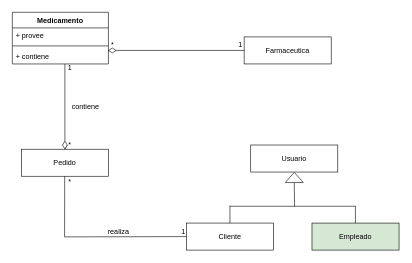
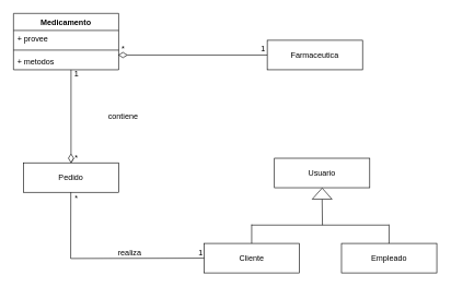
  <mxCell id="0" />
  <mxCell id="1" parent="0" />
  <mxCell id="2" value="&lt;font style=&quot;font-size: 12px&quot;&gt;Farmaceutica&lt;/font&gt;" style="rounded=0;whiteSpace=wrap;html=1;fontSize=12;align=center;" vertex="1" parent="1"><mxGeometry x="406" y="61" width="145" height="45" as="geometry" /></mxCell>
  <mxCell id="3" value="&lt;font style=&quot;font-size: 12px&quot;&gt;Pedido&lt;/font&gt;" style="rounded=0;whiteSpace=wrap;html=1;fontSize=12;align=center;" vertex="1" parent="1"><mxGeometry x="35" y="248" width="145" height="45" as="geometry" /></mxCell>
  <mxCell id="4" value="&lt;font style=&quot;font-size: 12px&quot;&gt;Usuario&lt;/font&gt;" style="rounded=0;whiteSpace=wrap;html=1;fontSize=12;align=center;" vertex="1" parent="1"><mxGeometry x="417" y="241" width="145" height="45" as="geometry" /></mxCell>
  <mxCell id="5" value="&lt;font style=&quot;font-size: 12px&quot;&gt;Cliente&lt;/font&gt;" style="rounded=0;whiteSpace=wrap;html=1;fontSize=12;align=center;" vertex="1" parent="1"><mxGeometry x="310" y="371" width="145" height="45" as="geometry" /></mxCell>
- <mxCell id="6" value="&lt;font style=&quot;font-size: 12px&quot;&gt;Empleado&lt;/font&gt;" style="rounded=0;whiteSpace=wrap;html=1;fontSize=12;align=center;fillColor=#d5e8d4;" vertex="1" parent="1"><mxGeometry x="519" y="371" width="145" height="45" as="geometry" /></mxCell>
+ <mxCell id="6" value="&lt;font style=&quot;font-size: 12px&quot;&gt;Empleado&lt;/font&gt;" style="rounded=0;whiteSpace=wrap;html=1;fontSize=12;align=center;" vertex="1" parent="1"><mxGeometry x="519" y="371" width="145" height="45" as="geometry" /></mxCell>
  <mxCell id="7" value="" style="endArrow=none;html=1;strokeWidth=1;fontSize=12;entryX=0;entryY=0.5;entryDx=0;entryDy=0;" edge="1" parent="1" target="11"><mxGeometry width="50" height="50" relative="1" as="geometry"><mxPoint x="490" y="343" as="sourcePoint" /><mxPoint x="490" y="310" as="targetPoint" /></mxGeometry></mxCell>
  <mxCell id="8" value="" style="endArrow=none;html=1;strokeWidth=1;fontSize=12;" edge="1" parent="1"><mxGeometry width="50" height="50" relative="1" as="geometry"><mxPoint x="591.36" y="371" as="sourcePoint" /><mxPoint x="591.36" y="342" as="targetPoint" /></mxGeometry></mxCell>
  <mxCell id="9" value="" style="endArrow=none;html=1;strokeWidth=1;fontSize=12;" edge="1" parent="1"><mxGeometry width="50" height="50" relative="1" as="geometry"><mxPoint x="382.36" y="371" as="sourcePoint" /><mxPoint x="382.36" y="342" as="targetPoint" /></mxGeometry></mxCell>
  <mxCell id="10" value="" style="endArrow=none;html=1;strokeWidth=1;fontSize=12;" edge="1" parent="1"><mxGeometry width="50" height="50" relative="1" as="geometry"><mxPoint x="382" y="343" as="sourcePoint" /><mxPoint x="591" y="343" as="targetPoint" /></mxGeometry></mxCell>
  <mxCell id="11" value="" style="triangle;whiteSpace=wrap;html=1;fontSize=12;align=center;rotation=-90;" vertex="1" parent="1"><mxGeometry x="481" y="280" width="17" height="30" as="geometry" /></mxCell>
  <mxCell id="12" value="" style="endArrow=none;html=1;strokeWidth=1;fontSize=12;entryX=0;entryY=0.5;entryDx=0;entryDy=0;exitX=1;exitY=0.5;exitDx=0;exitDy=0;" edge="1" parent="1" source="18" target="2"><mxGeometry width="50" height="50" relative="1" as="geometry"><mxPoint x="182" y="84" as="sourcePoint" /><mxPoint x="449" y="251" as="targetPoint" /></mxGeometry></mxCell>
  <mxCell id="13" value="" style="endArrow=none;html=1;strokeWidth=1;fontSize=12;exitX=0.5;exitY=1;exitDx=0;exitDy=0;entryX=0.5;entryY=0;entryDx=0;entryDy=0;" edge="1" parent="1" source="22" target="3"><mxGeometry width="50" height="50" relative="1" as="geometry"><mxPoint x="190" y="93.5" as="sourcePoint" /><mxPoint x="108" y="245" as="targetPoint" /></mxGeometry></mxCell>
  <mxCell id="14" value="" style="endArrow=none;html=1;strokeWidth=1;fontSize=12;exitX=0.5;exitY=1;exitDx=0;exitDy=0;" edge="1" parent="1"><mxGeometry width="50" height="50" relative="1" as="geometry"><mxPoint x="107.16" y="293" as="sourcePoint" /><mxPoint x="107" y="394" as="targetPoint" /></mxGeometry></mxCell>
  <mxCell id="15" value="" style="endArrow=none;html=1;strokeWidth=1;fontSize=12;exitX=0;exitY=0.5;exitDx=0;exitDy=0;" edge="1" parent="1" source="5"><mxGeometry width="50" height="50" relative="1" as="geometry"><mxPoint x="117.16" y="303" as="sourcePoint" /><mxPoint x="107" y="394" as="targetPoint" /></mxGeometry></mxCell>
- <mxCell id="16" value="contiene" style="text;html=1;strokeColor=none;fillColor=none;align=center;verticalAlign=middle;whiteSpace=wrap;rounded=0;fontSize=12;" vertex="1" parent="1"><mxGeometry x="122" y="167" width="40" height="20" as="geometry" /></mxCell>
+ <mxCell id="16" value="contiene" style="text;html=1;strokeColor=none;fillColor=none;align=center;verticalAlign=middle;whiteSpace=wrap;rounded=0;fontSize=12;" vertex="1" parent="1"><mxGeometry x="167" y="167" width="40" height="20" as="geometry" /></mxCell>
  <mxCell id="17" value="realiza" style="text;html=1;strokeColor=none;fillColor=none;align=center;verticalAlign=middle;whiteSpace=wrap;rounded=0;fontSize=12;" vertex="1" parent="1"><mxGeometry x="177" y="376" width="40" height="20" as="geometry" /></mxCell>
  <mxCell id="18" value="" style="rhombus;whiteSpace=wrap;html=1;fontSize=12;align=center;" vertex="1" parent="1"><mxGeometry x="180" y="79.5" width="13" height="8" as="geometry" /></mxCell>
  <mxCell id="19" value="" style="endArrow=none;html=1;strokeWidth=1;fontSize=12;entryX=0;entryY=0.5;entryDx=0;entryDy=0;exitX=1;exitY=0.5;exitDx=0;exitDy=0;" edge="1" parent="1" target="18"><mxGeometry width="50" height="50" relative="1" as="geometry"><mxPoint x="180" y="83.5" as="sourcePoint" /><mxPoint x="406" y="83.5" as="targetPoint" /></mxGeometry></mxCell>
  <mxCell id="20" value="*" style="text;html=1;strokeColor=none;fillColor=none;align=center;verticalAlign=middle;whiteSpace=wrap;rounded=0;fontSize=12;" vertex="1" parent="1"><mxGeometry x="166.5" y="64" width="40" height="20" as="geometry" /></mxCell>
  <mxCell id="21" value="1" style="text;html=1;strokeColor=none;fillColor=none;align=center;verticalAlign=middle;whiteSpace=wrap;rounded=0;fontSize=12;" vertex="1" parent="1"><mxGeometry x="380" y="64" width="40" height="20" as="geometry" /></mxCell>
  <mxCell id="22" value="" style="rhombus;whiteSpace=wrap;html=1;fontSize=12;align=center;rotation=-90;" vertex="1" parent="1"><mxGeometry x="101" y="237" width="13" height="8" as="geometry" /></mxCell>
  <mxCell id="23" value="" style="endArrow=none;html=1;strokeWidth=1;fontSize=12;exitX=0.5;exitY=1;exitDx=0;exitDy=0;entryX=1;entryY=0.5;entryDx=0;entryDy=0;" edge="1" parent="1" target="22"><mxGeometry width="50" height="50" relative="1" as="geometry"><mxPoint x="107.5" y="106" as="sourcePoint" /><mxPoint x="107.5" y="248" as="targetPoint" /></mxGeometry></mxCell>
  <mxCell id="24" value="*" style="text;html=1;strokeColor=none;fillColor=none;align=center;verticalAlign=middle;whiteSpace=wrap;rounded=0;fontSize=12;" vertex="1" parent="1"><mxGeometry x="96" y="231" width="40" height="20" as="geometry" /></mxCell>
  <mxCell id="25" value="1" style="text;html=1;strokeColor=none;fillColor=none;align=center;verticalAlign=middle;whiteSpace=wrap;rounded=0;fontSize=12;" vertex="1" parent="1"><mxGeometry x="96" y="103" width="40" height="20" as="geometry" /></mxCell>
  <mxCell id="26" value="*" style="text;html=1;strokeColor=none;fillColor=none;align=center;verticalAlign=middle;whiteSpace=wrap;rounded=0;fontSize=12;" vertex="1" parent="1"><mxGeometry x="96" y="293" width="40" height="20" as="geometry" /></mxCell>
  <mxCell id="27" value="1" style="text;html=1;strokeColor=none;fillColor=none;align=center;verticalAlign=middle;whiteSpace=wrap;rounded=0;fontSize=12;" vertex="1" parent="1"><mxGeometry x="285" y="375" width="40" height="20" as="geometry" /></mxCell>
  <mxCell id="28" value="Medicamento" style="swimlane;fontStyle=1;align=center;verticalAlign=top;childLayout=stackLayout;horizontal=1;startSize=26;horizontalStack=0;resizeParent=1;resizeParentMax=0;resizeLast=0;collapsible=1;marginBottom=0;fontSize=12;" vertex="1" parent="1"><mxGeometry x="20" y="20" width="160" height="86" as="geometry" /></mxCell>
  <mxCell id="29" value="+ provee" style="text;strokeColor=none;fillColor=none;align=left;verticalAlign=top;spacingLeft=4;spacingRight=4;overflow=hidden;rotatable=0;points=[[0,0.5],[1,0.5]];portConstraint=eastwest;" vertex="1" parent="28"><mxGeometry y="26" width="160" height="26" as="geometry" /></mxCell>
  <mxCell id="30" value="" style="line;strokeWidth=1;fillColor=none;align=left;verticalAlign=middle;spacingTop=-1;spacingLeft=3;spacingRight=3;rotatable=0;labelPosition=right;points=[];portConstraint=eastwest;" vertex="1" parent="28"><mxGeometry y="52" width="160" height="8" as="geometry" /></mxCell>
- <mxCell id="31" value="+ contiene" style="text;strokeColor=none;fillColor=none;align=left;verticalAlign=top;spacingLeft=4;spacingRight=4;overflow=hidden;rotatable=0;points=[[0,0.5],[1,0.5]];portConstraint=eastwest;" vertex="1" parent="28"><mxGeometry y="60" width="160" height="26" as="geometry" /></mxCell>
+ <mxCell id="31" value="+ metodos" style="text;strokeColor=none;fillColor=none;align=left;verticalAlign=top;spacingLeft=4;spacingRight=4;overflow=hidden;rotatable=0;points=[[0,0.5],[1,0.5]];portConstraint=eastwest;" vertex="1" parent="28"><mxGeometry y="60" width="160" height="26" as="geometry" /></mxCell>
